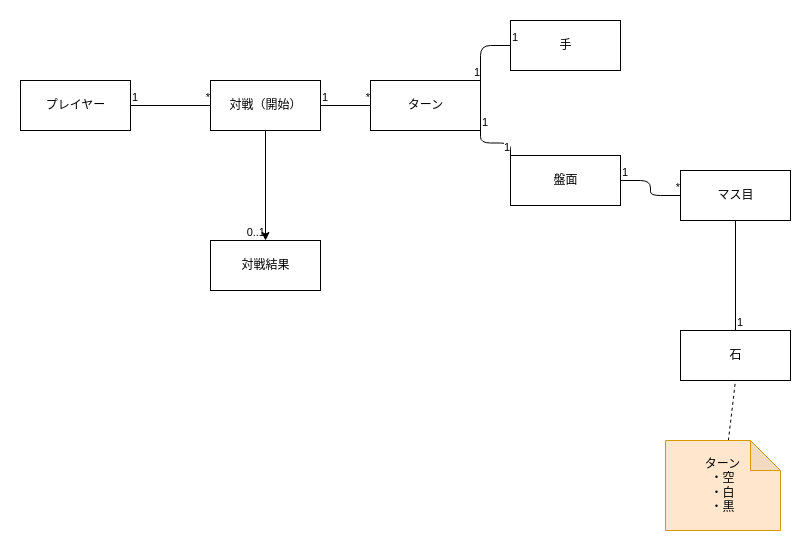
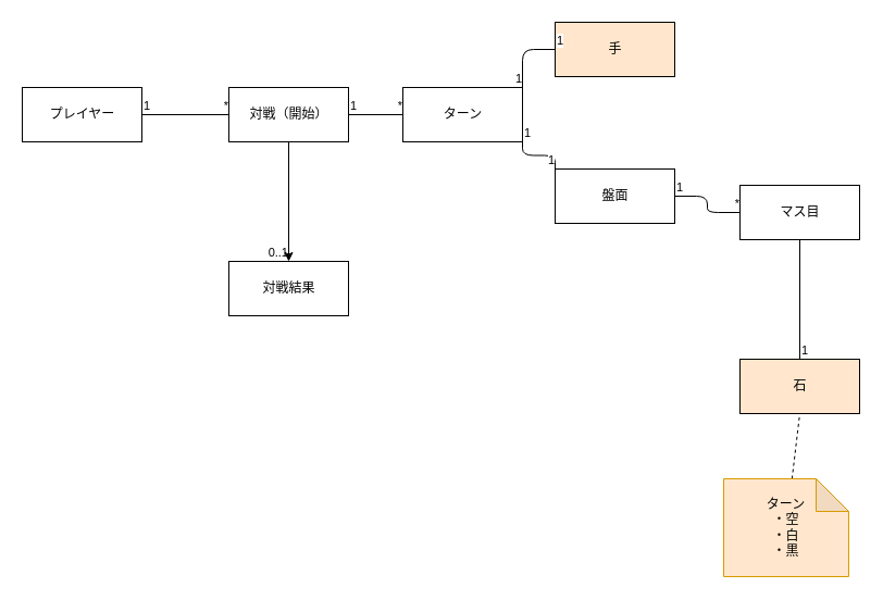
  <mxCell id="0" />
  <mxCell id="1" parent="0" />
  <mxCell id="2" value="対戦（開始）" style="html=1;" vertex="1" parent="1"><mxGeometry x="210" y="80" width="110" height="50" as="geometry" /></mxCell>
  <mxCell id="3" value="盤面" style="html=1;" vertex="1" parent="1"><mxGeometry x="510" y="155" width="110" height="50" as="geometry" /></mxCell>
- <mxCell id="4" value="石" style="html=1;" vertex="1" parent="1"><mxGeometry x="680" y="330" width="110" height="50" as="geometry" /></mxCell>
+ <mxCell id="4" value="石" style="html=1;fillColor=#ffe6cc;" vertex="1" parent="1"><mxGeometry x="680" y="330" width="110" height="50" as="geometry" /></mxCell>
  <mxCell id="5" value="プレイヤー" style="html=1;" vertex="1" parent="1"><mxGeometry x="20" y="80" width="110" height="50" as="geometry" /></mxCell>
  <mxCell id="6" style="edgeStyle=none;html=1;entryX=0.5;entryY=1;entryDx=0;entryDy=0;endArrow=none;endFill=0;dashed=1;" edge="1" parent="1" source="7" target="4"><mxGeometry relative="1" as="geometry" /></mxCell>
  <mxCell id="7" value="ターン&lt;br&gt;・空&lt;br&gt;・白&lt;br&gt;・黒" style="shape=note;whiteSpace=wrap;html=1;backgroundOutline=1;darkOpacity=0.05;fillColor=#ffe6cc;strokeColor=#d79b00;" vertex="1" parent="1"><mxGeometry x="665" y="440" width="115" height="90" as="geometry" /></mxCell>
  <mxCell id="8" value="" style="endArrow=none;html=1;edgeStyle=orthogonalEdgeStyle;exitX=1;exitY=0.5;exitDx=0;exitDy=0;entryX=0;entryY=0.5;entryDx=0;entryDy=0;" edge="1" parent="1" source="5" target="2"><mxGeometry relative="1" as="geometry"><mxPoint x="470" y="440" as="sourcePoint" /><mxPoint x="240" y="105" as="targetPoint" /></mxGeometry></mxCell>
  <mxCell id="9" value="1" style="edgeLabel;resizable=0;html=1;align=left;verticalAlign=bottom;" connectable="0" vertex="1" parent="8"><mxGeometry x="-1" relative="1" as="geometry" /></mxCell>
  <mxCell id="10" value="*" style="edgeLabel;resizable=0;html=1;align=right;verticalAlign=bottom;" connectable="0" vertex="1" parent="8"><mxGeometry x="1" relative="1" as="geometry" /></mxCell>
  <mxCell id="11" value="" style="endArrow=none;html=1;edgeStyle=orthogonalEdgeStyle;exitX=0.5;exitY=1;exitDx=0;exitDy=0;startArrow=none;entryX=0.5;entryY=0;entryDx=0;entryDy=0;" edge="1" parent="1" source="14" target="14"><mxGeometry relative="1" as="geometry"><mxPoint x="470" y="440" as="sourcePoint" /><mxPoint x="630" y="440" as="targetPoint" /></mxGeometry></mxCell>
  <mxCell id="12" value="0..1" style="edgeLabel;resizable=0;html=1;align=right;verticalAlign=bottom;" connectable="0" vertex="1" parent="11"><mxGeometry x="1" relative="1" as="geometry" /></mxCell>
  <mxCell id="13" value="" style="endArrow=classic;html=1;edgeStyle=orthogonalEdgeStyle;exitX=0.5;exitY=1;exitDx=0;exitDy=0;" edge="1" parent="1" source="2" target="14"><mxGeometry relative="1" as="geometry"><mxPoint x="265" y="130" as="sourcePoint" /><mxPoint x="630" y="440" as="targetPoint" /></mxGeometry></mxCell>
  <mxCell id="14" value="対戦結果" style="html=1;" vertex="1" parent="1"><mxGeometry x="210" y="240" width="110" height="50" as="geometry" /></mxCell>
  <mxCell id="15" value="ターン" style="html=1;" vertex="1" parent="1"><mxGeometry x="370" y="80" width="110" height="50" as="geometry" /></mxCell>
  <mxCell id="16" value="" style="endArrow=none;html=1;edgeStyle=orthogonalEdgeStyle;exitX=1;exitY=0.5;exitDx=0;exitDy=0;entryX=0;entryY=0.5;entryDx=0;entryDy=0;" edge="1" parent="1" source="2" target="15"><mxGeometry relative="1" as="geometry"><mxPoint x="140" y="115" as="sourcePoint" /><mxPoint x="220" y="115" as="targetPoint" /></mxGeometry></mxCell>
  <mxCell id="17" value="1" style="edgeLabel;resizable=0;html=1;align=left;verticalAlign=bottom;" connectable="0" vertex="1" parent="16"><mxGeometry x="-1" relative="1" as="geometry" /></mxCell>
  <mxCell id="18" value="*" style="edgeLabel;resizable=0;html=1;align=right;verticalAlign=bottom;" connectable="0" vertex="1" parent="16"><mxGeometry x="1" relative="1" as="geometry" /></mxCell>
  <mxCell id="19" value="" style="endArrow=none;html=1;edgeStyle=orthogonalEdgeStyle;exitX=1;exitY=1;exitDx=0;exitDy=0;entryX=0;entryY=0;entryDx=0;entryDy=0;" edge="1" parent="1" source="15" target="3"><mxGeometry relative="1" as="geometry"><mxPoint x="330" y="115" as="sourcePoint" /><mxPoint x="410" y="115" as="targetPoint" /></mxGeometry></mxCell>
  <mxCell id="20" value="1" style="edgeLabel;resizable=0;html=1;align=left;verticalAlign=bottom;" connectable="0" vertex="1" parent="19"><mxGeometry x="-1" relative="1" as="geometry" /></mxCell>
  <mxCell id="21" value="1" style="edgeLabel;resizable=0;html=1;align=right;verticalAlign=bottom;" connectable="0" vertex="1" parent="19"><mxGeometry x="1" relative="1" as="geometry" /></mxCell>
  <mxCell id="22" value="マス目" style="html=1;" vertex="1" parent="1"><mxGeometry x="680" y="170" width="110" height="50" as="geometry" /></mxCell>
  <mxCell id="23" value="" style="endArrow=none;html=1;edgeStyle=orthogonalEdgeStyle;exitX=1;exitY=0.5;exitDx=0;exitDy=0;entryX=0;entryY=0.5;entryDx=0;entryDy=0;" edge="1" parent="1" source="3" target="22"><mxGeometry relative="1" as="geometry"><mxPoint x="330" y="115" as="sourcePoint" /><mxPoint x="380" y="115" as="targetPoint" /></mxGeometry></mxCell>
  <mxCell id="24" value="1" style="edgeLabel;resizable=0;html=1;align=left;verticalAlign=bottom;" connectable="0" vertex="1" parent="23"><mxGeometry x="-1" relative="1" as="geometry" /></mxCell>
  <mxCell id="25" value="*" style="edgeLabel;resizable=0;html=1;align=right;verticalAlign=bottom;" connectable="0" vertex="1" parent="23"><mxGeometry x="1" relative="1" as="geometry" /></mxCell>
  <mxCell id="26" value="" style="endArrow=none;html=1;edgeStyle=orthogonalEdgeStyle;exitX=0.5;exitY=0;exitDx=0;exitDy=0;entryX=0.5;entryY=1;entryDx=0;entryDy=0;" edge="1" parent="1" source="4" target="22"><mxGeometry relative="1" as="geometry"><mxPoint x="630" y="205" as="sourcePoint" /><mxPoint x="690" y="205" as="targetPoint" /></mxGeometry></mxCell>
  <mxCell id="27" value="1" style="edgeLabel;resizable=0;html=1;align=left;verticalAlign=bottom;" connectable="0" vertex="1" parent="26"><mxGeometry x="-1" relative="1" as="geometry" /></mxCell>
- <mxCell id="28" value="手" style="html=1;" vertex="1" parent="1"><mxGeometry x="510" y="20" width="110" height="50" as="geometry" /></mxCell>
+ <mxCell id="28" value="手" style="html=1;fillColor=#ffe6cc;" vertex="1" parent="1"><mxGeometry x="510" y="20" width="110" height="50" as="geometry" /></mxCell>
  <mxCell id="29" value="" style="endArrow=none;html=1;edgeStyle=orthogonalEdgeStyle;exitX=0;exitY=0.5;exitDx=0;exitDy=0;entryX=1;entryY=0;entryDx=0;entryDy=0;" edge="1" parent="1" source="28" target="15"><mxGeometry relative="1" as="geometry"><mxPoint x="490" y="140" as="sourcePoint" /><mxPoint x="520" y="180" as="targetPoint" /></mxGeometry></mxCell>
  <mxCell id="30" value="1" style="edgeLabel;resizable=0;html=1;align=left;verticalAlign=bottom;" connectable="0" vertex="1" parent="29"><mxGeometry x="-1" relative="1" as="geometry" /></mxCell>
  <mxCell id="31" value="1" style="edgeLabel;resizable=0;html=1;align=right;verticalAlign=bottom;" connectable="0" vertex="1" parent="29"><mxGeometry x="1" relative="1" as="geometry" /></mxCell>
